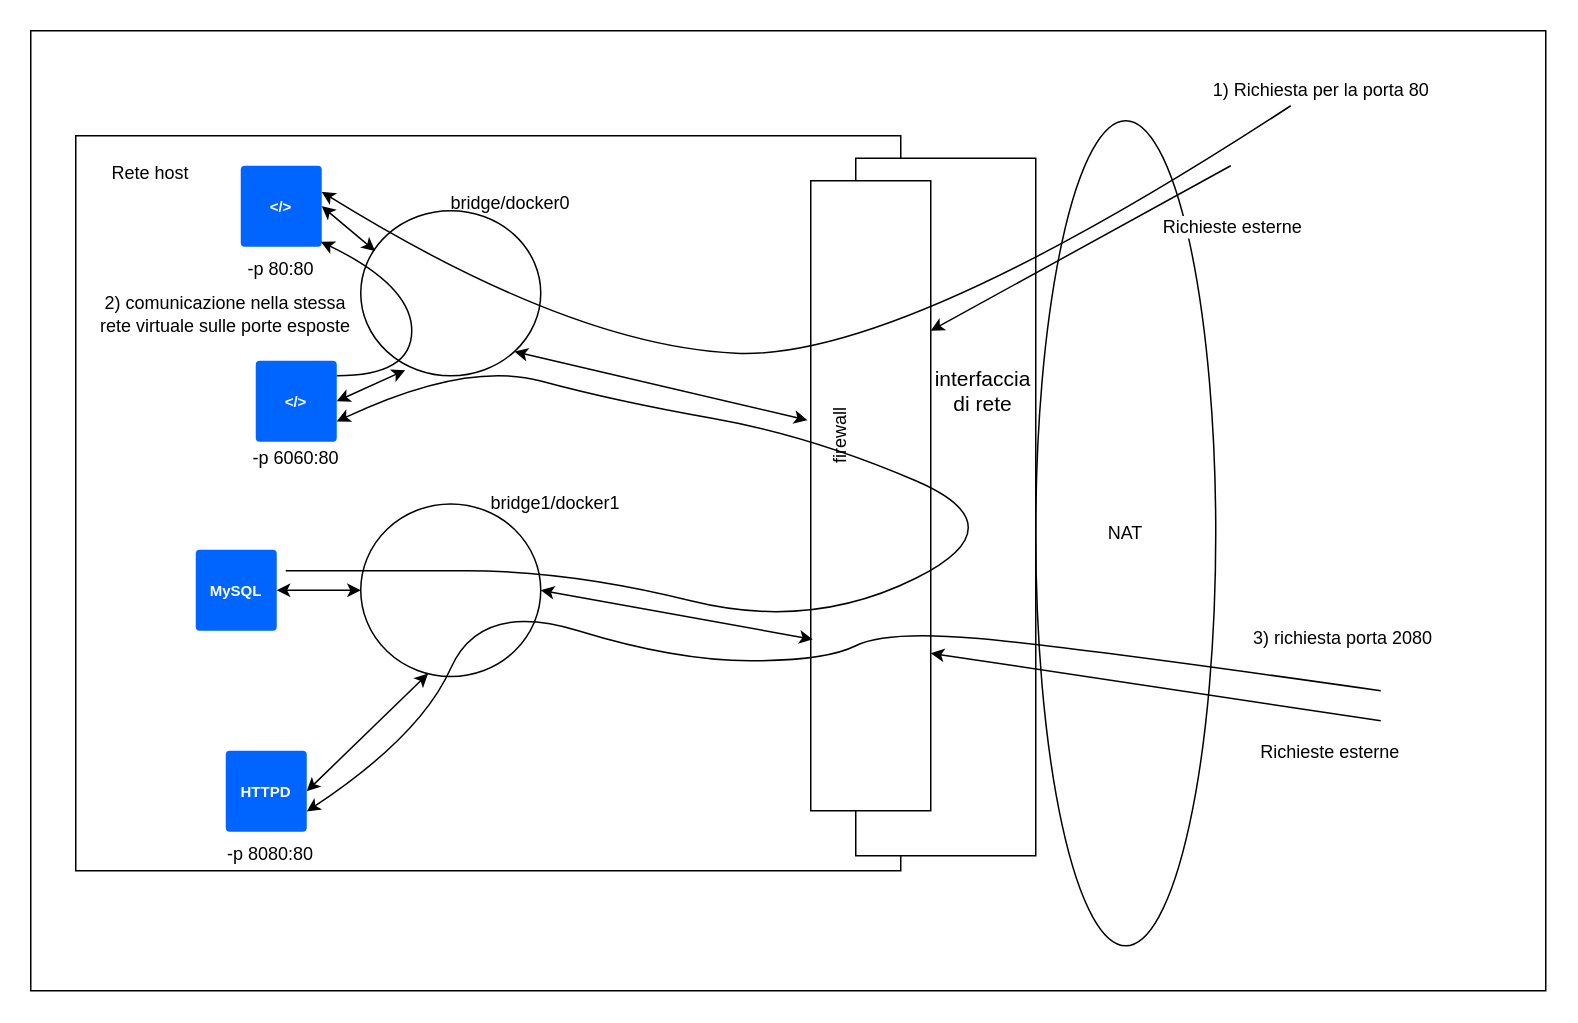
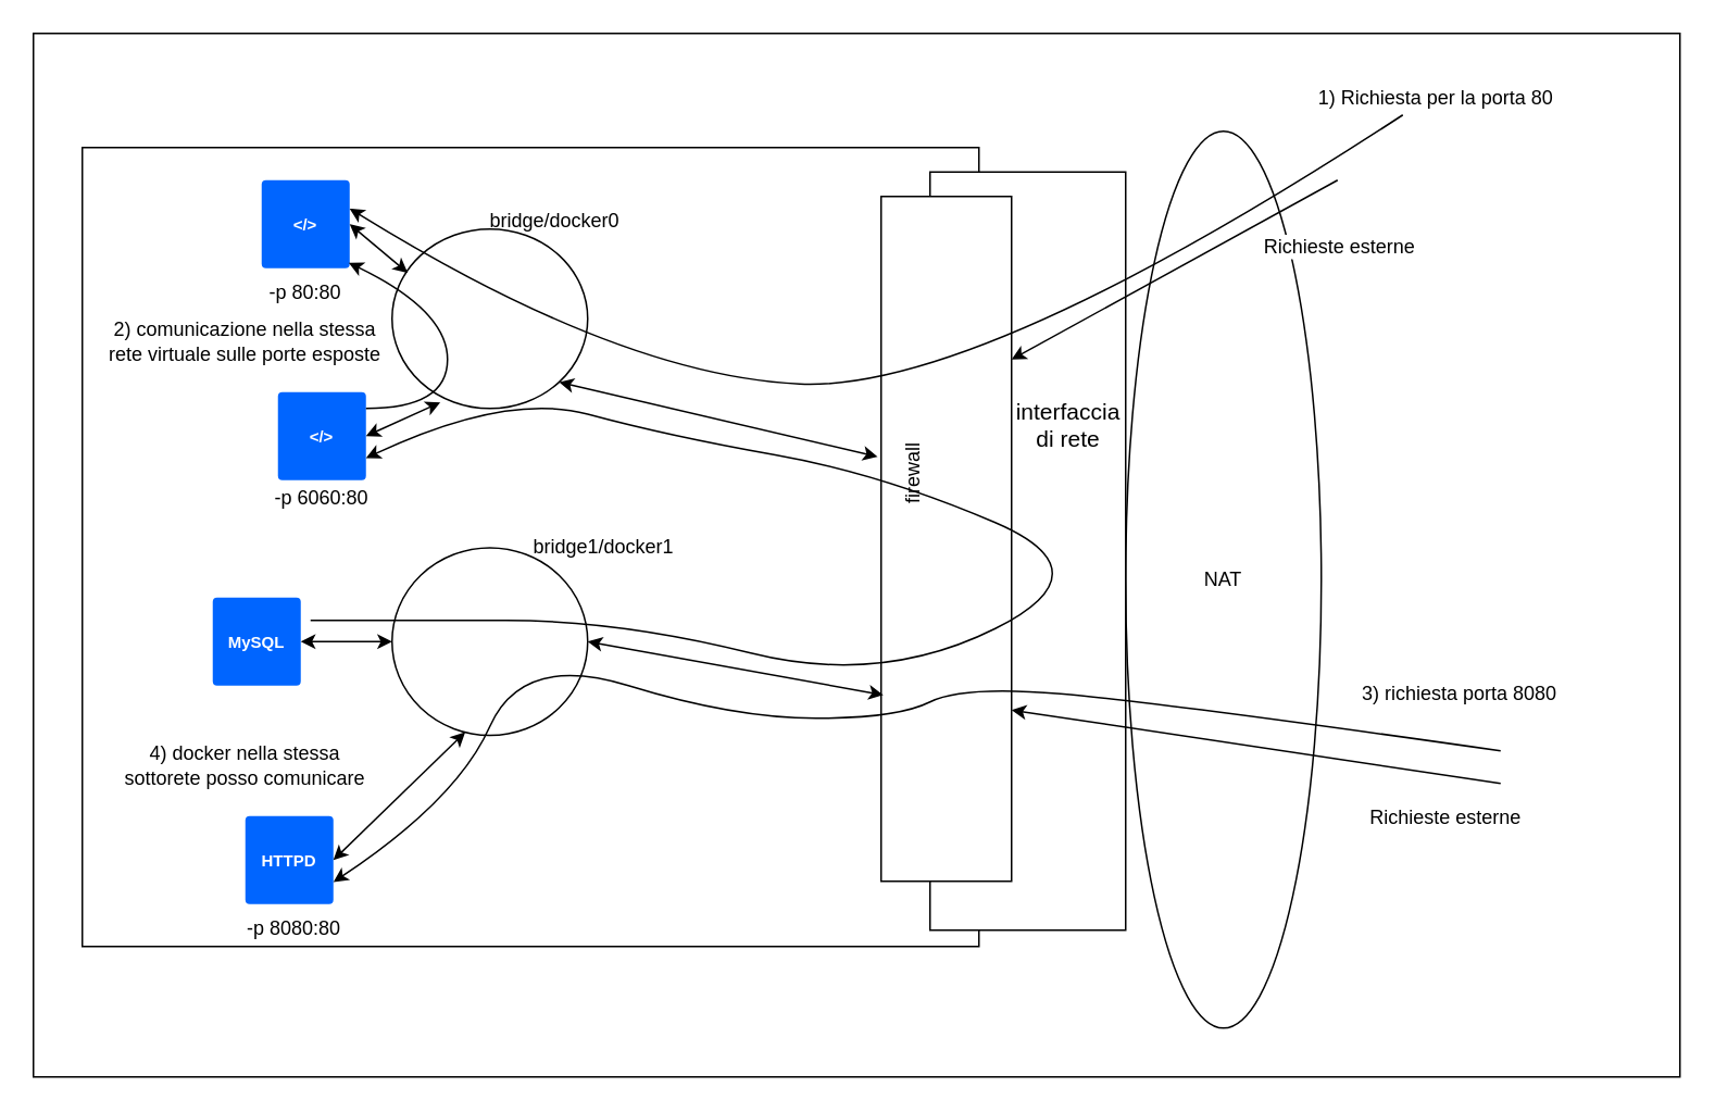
  <mxCell id="0" />
  <mxCell id="1" parent="0" />
  <mxCell id="2" value="" style="rounded=0;whiteSpace=wrap;html=1;fontSize=12;" parent="1" vertex="1"><mxGeometry x="20" y="20" width="1010" height="640" as="geometry" /></mxCell>
  <mxCell id="3" value="" style="rounded=0;whiteSpace=wrap;html=1;fontSize=12;" parent="1" vertex="1"><mxGeometry x="50" y="90" width="550" height="490" as="geometry" /></mxCell>
  <mxCell id="4" value="NAT" style="ellipse;whiteSpace=wrap;html=1;" parent="1" vertex="1"><mxGeometry x="690" width="120" height="550" as="geometry" y="80" /></mxCell>
  <mxCell id="5" value="" style="rounded=0;whiteSpace=wrap;html=1;" parent="1" vertex="1"><mxGeometry x="570" y="105" width="120" height="465" as="geometry" /></mxCell>
  <mxCell id="6" value="interfaccia di rete" style="text;html=1;strokeColor=none;fillColor=none;align=center;verticalAlign=middle;whiteSpace=wrap;rounded=0;fontSize=14;" parent="1" vertex="1"><mxGeometry x="620" y="240" width="70" height="40" as="geometry" /></mxCell>
  <mxCell id="7" value="" style="rounded=0;whiteSpace=wrap;html=1;" parent="1" vertex="1"><mxGeometry x="540" y="120" width="80" height="420" as="geometry" /></mxCell>
  <mxCell id="8" value="firewall" style="text;html=1;strokeColor=none;fillColor=none;align=center;verticalAlign=middle;whiteSpace=wrap;rounded=0;horizontal=0;" parent="1" vertex="1"><mxGeometry x="530" y="275" width="60" height="30" as="geometry" /></mxCell>
  <mxCell id="9" value="" style="endArrow=classic;html=1;rounded=0;fontSize=14;" parent="1" edge="1"><mxGeometry width="50" height="50" relative="1" as="geometry"><mxPoint x="820" y="110" as="sourcePoint" /><mxPoint x="620" y="220" as="targetPoint" /></mxGeometry></mxCell>
  <mxCell id="10" value="Richieste esterne" style="edgeLabel;html=1;align=center;verticalAlign=middle;resizable=0;points=[];fontSize=12;" parent="9" vertex="1" connectable="0"><mxGeometry x="0.42" relative="1" as="geometry"><mxPoint x="142" y="-38" as="offset" /></mxGeometry></mxCell>
- <mxCell id="11" value="Rete host" style="text;html=1;strokeColor=none;fillColor=none;align=center;verticalAlign=middle;whiteSpace=wrap;rounded=0;fontSize=12;" parent="1" vertex="1"><mxGeometry x="70" y="100" width="60" height="30" as="geometry" /></mxCell>
  <mxCell id="12" value="" style="ellipse;whiteSpace=wrap;html=1;fontSize=12;" parent="1" vertex="1"><mxGeometry x="240" y="140" width="120" height="110" as="geometry" /></mxCell>
  <mxCell id="13" value="" style="ellipse;whiteSpace=wrap;html=1;fontSize=12;" parent="1" vertex="1"><mxGeometry x="240" y="335.5" width="120" height="115" as="geometry" /></mxCell>
  <mxCell id="14" value="&amp;lt;/&amp;gt;" style="rounded=1;arcSize=5;fillColor=#0065FF;strokeColor=none;fontColor=#ffffff;align=center;verticalAlign=middle;whiteSpace=wrap;fontSize=10;fontStyle=1;html=1;sketch=0;" parent="1" vertex="1"><mxGeometry x="160" y="110" width="54" height="54" as="geometry" /></mxCell>
  <mxCell id="15" value="" style="endArrow=classic;html=1;rounded=0;fontSize=12;exitX=1;exitY=0.5;exitDx=0;exitDy=0;startArrow=classic;startFill=1;entryX=0;entryY=0.5;entryDx=0;entryDy=0;" parent="1" source="17" target="13" edge="1"><mxGeometry width="50" height="50" relative="1" as="geometry"><mxPoint x="190" y="420" as="sourcePoint" /><mxPoint x="240" y="370" as="targetPoint" /></mxGeometry></mxCell>
  <mxCell id="16" value="bridge/docker0" style="text;html=1;strokeColor=none;fillColor=none;align=center;verticalAlign=middle;whiteSpace=wrap;rounded=0;fontSize=12;" parent="1" vertex="1"><mxGeometry x="310" y="120" width="60" height="30" as="geometry" /></mxCell>
  <mxCell id="17" value="MySQL" style="rounded=1;arcSize=5;fillColor=#0065FF;strokeColor=none;fontColor=#ffffff;align=center;verticalAlign=middle;whiteSpace=wrap;fontSize=10;fontStyle=1;html=1;sketch=0;" parent="1" vertex="1"><mxGeometry x="130" y="366" width="54" height="54" as="geometry" /></mxCell>
  <mxCell id="18" value="-p 80:80" style="text;html=1;strokeColor=none;fillColor=none;align=center;verticalAlign=middle;whiteSpace=wrap;rounded=0;fontSize=12;" parent="1" vertex="1"><mxGeometry x="157" y="164" width="60" height="30" as="geometry" /></mxCell>
  <mxCell id="19" value="" style="curved=1;endArrow=classic;html=1;rounded=0;fontSize=12;entryX=1;entryY=0.323;entryDx=0;entryDy=0;entryPerimeter=0;" parent="1" target="14" edge="1"><mxGeometry width="50" height="50" relative="1" as="geometry"><mxPoint x="860" y="70" as="sourcePoint" /><mxPoint x="430" y="230" as="targetPoint" /><Array as="points"><mxPoint x="600" y="240" /><mxPoint x="380" y="230" /></Array></mxGeometry></mxCell>
  <mxCell id="20" value="" style="endArrow=classic;startArrow=classic;html=1;rounded=0;fontSize=12;exitX=1;exitY=1;exitDx=0;exitDy=0;entryX=-0.027;entryY=0.38;entryDx=0;entryDy=0;entryPerimeter=0;" parent="1" source="12" target="7" edge="1"><mxGeometry width="50" height="50" relative="1" as="geometry"><mxPoint x="380" y="280" as="sourcePoint" /><mxPoint x="430" y="230" as="targetPoint" /></mxGeometry></mxCell>
  <mxCell id="21" value="1) Richiesta per la porta 80" style="text;html=1;align=center;verticalAlign=middle;resizable=0;points=[];autosize=1;strokeColor=none;fillColor=none;fontSize=12;" parent="1" vertex="1"><mxGeometry x="800" y="50" width="160" height="20" as="geometry" /></mxCell>
  <mxCell id="22" value="" style="endArrow=classic;startArrow=classic;html=1;rounded=0;fontSize=12;entryX=0.017;entryY=0.728;entryDx=0;entryDy=0;entryPerimeter=0;exitX=1;exitY=0.5;exitDx=0;exitDy=0;" parent="1" source="13" target="7" edge="1"><mxGeometry width="50" height="50" relative="1" as="geometry"><mxPoint x="420" y="380" as="sourcePoint" /><mxPoint x="470" y="330" as="targetPoint" /></mxGeometry></mxCell>
  <mxCell id="23" value="&amp;lt;/&amp;gt;" style="rounded=1;arcSize=5;fillColor=#0065FF;strokeColor=none;fontColor=#ffffff;align=center;verticalAlign=middle;whiteSpace=wrap;fontSize=10;fontStyle=1;html=1;sketch=0;" parent="1" vertex="1"><mxGeometry x="170" y="240" width="54" height="54" as="geometry" /></mxCell>
  <mxCell id="24" value="" style="endArrow=classic;startArrow=classic;html=1;rounded=0;fontSize=12;entryX=0.247;entryY=0.966;entryDx=0;entryDy=0;entryPerimeter=0;exitX=1;exitY=0.5;exitDx=0;exitDy=0;" parent="1" source="23" target="12" edge="1"><mxGeometry width="50" height="50" relative="1" as="geometry"><mxPoint x="230" y="310" as="sourcePoint" /><mxPoint x="280" y="260" as="targetPoint" /></mxGeometry></mxCell>
  <mxCell id="25" value="" style="curved=1;endArrow=classic;html=1;rounded=0;fontSize=12;entryX=0.989;entryY=0.937;entryDx=0;entryDy=0;entryPerimeter=0;" parent="1" target="14" edge="1"><mxGeometry width="50" height="50" relative="1" as="geometry"><mxPoint x="224" y="250" as="sourcePoint" /><mxPoint x="274" y="200" as="targetPoint" /><Array as="points"><mxPoint x="274" y="250" /><mxPoint x="274" y="190" /></Array></mxGeometry></mxCell>
  <mxCell id="26" value="2) comunicazione nella stessa rete virtuale sulle porte esposte" style="text;html=1;strokeColor=none;fillColor=none;align=center;verticalAlign=middle;whiteSpace=wrap;rounded=0;fontSize=12;" parent="1" vertex="1"><mxGeometry x="60" y="194" width="180" height="30" as="geometry" /></mxCell>
  <mxCell id="27" value="" style="endArrow=classic;startArrow=classic;html=1;rounded=0;fontSize=12;entryX=1;entryY=0.5;entryDx=0;entryDy=0;exitX=0.08;exitY=0.244;exitDx=0;exitDy=0;exitPerimeter=0;" parent="1" source="12" target="14" edge="1"><mxGeometry width="50" height="50" relative="1" as="geometry"><mxPoint x="250" y="190" as="sourcePoint" /><mxPoint x="300" y="140" as="targetPoint" /></mxGeometry></mxCell>
  <mxCell id="28" value="bridge1/docker1" style="text;html=1;strokeColor=none;fillColor=none;align=center;verticalAlign=middle;whiteSpace=wrap;rounded=0;fontSize=12;" parent="1" vertex="1"><mxGeometry x="320" y="320" width="100" height="30" as="geometry" /></mxCell>
  <mxCell id="29" value="HTTPD" style="rounded=1;arcSize=5;fillColor=#0065FF;strokeColor=none;fontColor=#ffffff;align=center;verticalAlign=middle;whiteSpace=wrap;fontSize=10;fontStyle=1;html=1;sketch=0;" parent="1" vertex="1"><mxGeometry x="150" y="500" width="54" height="54" as="geometry" /></mxCell>
  <mxCell id="30" value="-p 8080:80" style="text;html=1;strokeColor=none;fillColor=none;align=center;verticalAlign=middle;whiteSpace=wrap;rounded=0;fontSize=12;" parent="1" vertex="1"><mxGeometry x="130" y="554" width="100" height="30" as="geometry" /></mxCell>
  <mxCell id="31" value="-p 6060:80" style="text;html=1;strokeColor=none;fillColor=none;align=center;verticalAlign=middle;whiteSpace=wrap;rounded=0;fontSize=12;" parent="1" vertex="1"><mxGeometry x="147" y="290" width="100" height="30" as="geometry" /></mxCell>
  <mxCell id="32" value="" style="endArrow=classic;startArrow=classic;html=1;rounded=0;fontSize=12;entryX=0.374;entryY=0.983;entryDx=0;entryDy=0;entryPerimeter=0;exitX=1;exitY=0.5;exitDx=0;exitDy=0;" parent="1" source="29" target="13" edge="1"><mxGeometry width="50" height="50" relative="1" as="geometry"><mxPoint x="224" y="520" as="sourcePoint" /><mxPoint x="274" y="470" as="targetPoint" /></mxGeometry></mxCell>
  <mxCell id="33" value="" style="curved=1;endArrow=classic;html=1;rounded=0;fontSize=12;entryX=1;entryY=0.75;entryDx=0;entryDy=0;" parent="1" target="29" edge="1"><mxGeometry width="50" height="50" relative="1" as="geometry"><mxPoint x="920" y="460" as="sourcePoint" /><mxPoint x="905" y="410" as="targetPoint" /><Array as="points"><mxPoint x="710" y="430" /><mxPoint x="590" y="420" /><mxPoint x="550" y="440" /><mxPoint x="450" y="440" /><mxPoint x="320" y="400" /><mxPoint x="280" y="490" /></Array></mxGeometry></mxCell>
- <mxCell id="34" value="3) richiesta porta 2080" style="text;html=1;strokeColor=none;fillColor=none;align=center;verticalAlign=middle;whiteSpace=wrap;rounded=0;fontSize=12;" parent="1" vertex="1"><mxGeometry x="820" y="410" width="150" height="30" as="geometry" /></mxCell>
+ <mxCell id="34" value="3) richiesta porta 8080" style="text;html=1;strokeColor=none;fillColor=none;align=center;verticalAlign=middle;whiteSpace=wrap;rounded=0;fontSize=12;" parent="1" vertex="1"><mxGeometry x="820" y="410" width="150" height="30" as="geometry" /></mxCell>
  <mxCell id="35" value="" style="endArrow=classic;html=1;rounded=0;fontSize=12;entryX=1;entryY=0.75;entryDx=0;entryDy=0;" parent="1" target="7" edge="1"><mxGeometry width="50" height="50" relative="1" as="geometry"><mxPoint x="920" y="480" as="sourcePoint" /><mxPoint x="800" y="460" as="targetPoint" /></mxGeometry></mxCell>
  <mxCell id="36" value="Richieste esterne" style="edgeLabel;html=1;align=center;verticalAlign=middle;resizable=0;points=[];fontSize=12;" parent="1" vertex="1" connectable="0"><mxGeometry x="885.004" y="500.001" as="geometry" /></mxCell>
+ <mxCell id="37" value="4) docker nella stessa sottorete posso comunicare" style="text;html=1;strokeColor=none;fillColor=none;align=center;verticalAlign=middle;whiteSpace=wrap;rounded=0;fontSize=12;" parent="1" vertex="1"><mxGeometry x="70" y="454" width="160" height="30" as="geometry" /></mxCell>
  <mxCell id="38" value="" style="curved=1;endArrow=classic;html=1;rounded=0;entryX=1;entryY=0.75;entryDx=0;entryDy=0;" edge="1" parent="1" target="23"><mxGeometry width="50" height="50" relative="1" as="geometry"><mxPoint x="190" y="380" as="sourcePoint" /><mxPoint x="240" y="330" as="targetPoint" /><Array as="points"><mxPoint x="240" y="380" /><mxPoint x="380" y="380" /><mxPoint x="540" y="420" /><mxPoint x="680" y="350" /><mxPoint x="540" y="290" /><mxPoint x="410" y="267" /><mxPoint x="310" y="240" /></Array></mxGeometry></mxCell>
